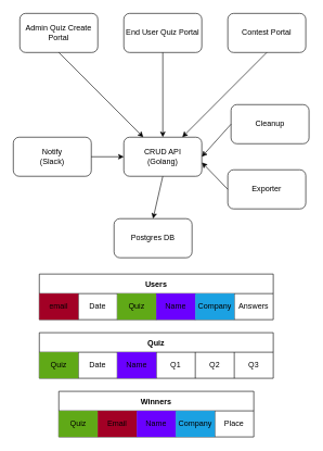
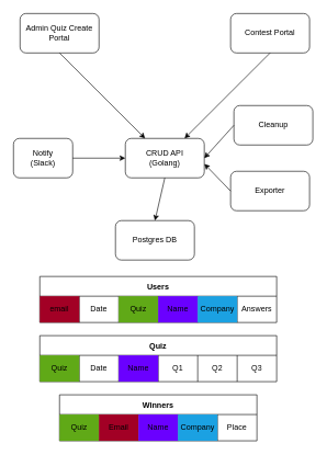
  <mxCell id="0" />
  <mxCell id="1" parent="0" />
- <mxCell id="2" style="edgeStyle=none;html=1;exitX=0.5;exitY=1;exitDx=0;exitDy=0;entryX=0.5;entryY=0;entryDx=0;entryDy=0;strokeColor=#000000;fontColor=#000000;" parent="1" source="3" target="6" edge="1"><mxGeometry relative="1" as="geometry" /></mxCell>
- <mxCell id="3" value="End User Quiz Portal" style="rounded=1;whiteSpace=wrap;html=1;fontColor=#000000;fillColor=none;strokeColor=#000000;" parent="1" vertex="1"><mxGeometry x="190" y="20" width="120" height="60" as="geometry" /></mxCell>
  <mxCell id="4" value="Postgres DB" style="rounded=1;whiteSpace=wrap;html=1;fontColor=#000000;fillColor=none;strokeColor=#000000;" parent="1" vertex="1"><mxGeometry x="175" y="335" width="120" height="60" as="geometry" /></mxCell>
  <mxCell id="5" style="edgeStyle=none;html=1;exitX=0.5;exitY=1;exitDx=0;exitDy=0;entryX=0.5;entryY=0;entryDx=0;entryDy=0;fontColor=#000000;strokeColor=#000000;" parent="1" source="6" target="4" edge="1"><mxGeometry relative="1" as="geometry" /></mxCell>
  <mxCell id="6" value="CRUD API&lt;br&gt;(Golang)" style="rounded=1;whiteSpace=wrap;html=1;fontColor=#000000;fillColor=none;strokeColor=#000000;" parent="1" vertex="1"><mxGeometry x="190" y="210" width="120" height="60" as="geometry" /></mxCell>
  <mxCell id="7" style="edgeStyle=none;html=1;exitX=0.5;exitY=1;exitDx=0;exitDy=0;strokeColor=#000000;fontColor=#000000;" parent="1" source="8" target="6" edge="1"><mxGeometry relative="1" as="geometry" /></mxCell>
  <mxCell id="8" value="Admin Quiz Create Portal" style="rounded=1;whiteSpace=wrap;html=1;fontColor=#000000;fillColor=none;strokeColor=#000000;" parent="1" vertex="1"><mxGeometry x="30" y="20" width="120" height="60" as="geometry" /></mxCell>
  <mxCell id="9" style="edgeStyle=none;html=1;exitX=0.5;exitY=1;exitDx=0;exitDy=0;entryX=0.75;entryY=0;entryDx=0;entryDy=0;strokeColor=#000000;fontColor=#000000;" parent="1" source="10" target="6" edge="1"><mxGeometry relative="1" as="geometry" /></mxCell>
  <mxCell id="10" value="Contest Portal" style="rounded=1;whiteSpace=wrap;html=1;fontColor=#000000;fillColor=none;strokeColor=#000000;" parent="1" vertex="1"><mxGeometry x="350" y="20" width="120" height="60" as="geometry" /></mxCell>
  <mxCell id="11" value="Users" style="shape=table;startSize=30;container=1;collapsible=0;childLayout=tableLayout;fontStyle=1;align=center;strokeColor=#000000;fontColor=#000000;fillColor=none;" parent="1" vertex="1"><mxGeometry x="60" y="420" width="360" height="70" as="geometry" /></mxCell>
  <mxCell id="12" value="" style="shape=tableRow;horizontal=0;startSize=0;swimlaneHead=0;swimlaneBody=0;top=0;left=0;bottom=0;right=0;collapsible=0;dropTarget=0;fillColor=none;points=[[0,0.5],[1,0.5]];portConstraint=eastwest;fontColor=#000000;" parent="11" vertex="1"><mxGeometry y="30" width="360" height="40" as="geometry" /></mxCell>
  <mxCell id="13" value="email" style="shape=partialRectangle;html=1;whiteSpace=wrap;connectable=0;fillColor=#a20025;top=0;left=0;bottom=0;right=0;overflow=hidden;fontColor=#000000;strokeColor=#6F0000;" parent="12" vertex="1"><mxGeometry width="60" height="40" as="geometry"><mxRectangle width="60" height="40" as="alternateBounds" /></mxGeometry></mxCell>
  <mxCell id="14" value="Date" style="shape=partialRectangle;html=1;whiteSpace=wrap;connectable=0;fillColor=none;top=0;left=0;bottom=0;right=0;overflow=hidden;fontColor=#000000;" parent="12" vertex="1"><mxGeometry x="60" width="60" height="40" as="geometry"><mxRectangle width="60" height="40" as="alternateBounds" /></mxGeometry></mxCell>
  <mxCell id="15" value="Quiz" style="shape=partialRectangle;html=1;whiteSpace=wrap;connectable=0;fillColor=#60a917;top=0;left=0;bottom=0;right=0;overflow=hidden;fontColor=#000000;strokeColor=#2D7600;" parent="12" vertex="1"><mxGeometry x="120" width="60" height="40" as="geometry"><mxRectangle width="60" height="40" as="alternateBounds" /></mxGeometry></mxCell>
  <mxCell id="16" value="Name" style="shape=partialRectangle;html=1;whiteSpace=wrap;connectable=0;fillColor=#6a00ff;top=0;left=0;bottom=0;right=0;overflow=hidden;fontColor=#000000;strokeColor=#3700CC;" parent="12" vertex="1"><mxGeometry x="180" width="60" height="40" as="geometry"><mxRectangle width="60" height="40" as="alternateBounds" /></mxGeometry></mxCell>
  <mxCell id="17" value="Company" style="shape=partialRectangle;html=1;whiteSpace=wrap;connectable=0;fillColor=#1ba1e2;top=0;left=0;bottom=0;right=0;overflow=hidden;fontColor=#000000;strokeColor=#006EAF;" parent="12" vertex="1"><mxGeometry x="240" width="60" height="40" as="geometry"><mxRectangle width="60" height="40" as="alternateBounds" /></mxGeometry></mxCell>
  <mxCell id="18" value="Answers" style="shape=partialRectangle;html=1;whiteSpace=wrap;connectable=0;fillColor=none;top=0;left=0;bottom=0;right=0;overflow=hidden;fontColor=#000000;" parent="12" vertex="1"><mxGeometry x="300" width="60" height="40" as="geometry"><mxRectangle width="60" height="40" as="alternateBounds" /></mxGeometry></mxCell>
  <mxCell id="19" value="Quiz" style="shape=table;startSize=30;container=1;collapsible=0;childLayout=tableLayout;fontStyle=1;align=center;strokeColor=#000000;fontColor=#000000;fillColor=none;" parent="1" vertex="1"><mxGeometry x="60" y="510" width="360" height="70" as="geometry" /></mxCell>
  <mxCell id="20" value="" style="shape=tableRow;horizontal=0;startSize=0;swimlaneHead=0;swimlaneBody=0;top=0;left=0;bottom=0;right=0;collapsible=0;dropTarget=0;fillColor=none;points=[[0,0.5],[1,0.5]];portConstraint=eastwest;fontColor=#000000;" parent="19" vertex="1"><mxGeometry y="30" width="360" height="40" as="geometry" /></mxCell>
  <mxCell id="21" value="Quiz" style="shape=partialRectangle;html=1;whiteSpace=wrap;connectable=0;fillColor=#60a917;top=0;left=0;bottom=0;right=0;overflow=hidden;fontColor=#000000;strokeColor=#2D7600;" parent="20" vertex="1"><mxGeometry width="60" height="40" as="geometry"><mxRectangle width="60" height="40" as="alternateBounds" /></mxGeometry></mxCell>
  <mxCell id="22" value="Date" style="shape=partialRectangle;html=1;whiteSpace=wrap;connectable=0;fillColor=none;top=0;left=0;bottom=0;right=0;overflow=hidden;fontColor=#000000;" parent="20" vertex="1"><mxGeometry x="60" width="60" height="40" as="geometry"><mxRectangle width="60" height="40" as="alternateBounds" /></mxGeometry></mxCell>
  <mxCell id="23" value="Name" style="shape=partialRectangle;html=1;whiteSpace=wrap;connectable=0;fillColor=#6a00ff;top=0;left=0;bottom=0;right=0;overflow=hidden;fontColor=#000000;strokeColor=#3700CC;" parent="20" vertex="1"><mxGeometry x="120" width="60" height="40" as="geometry"><mxRectangle width="60" height="40" as="alternateBounds" /></mxGeometry></mxCell>
  <mxCell id="24" value="Q1" style="shape=partialRectangle;html=1;whiteSpace=wrap;connectable=0;fillColor=none;top=0;left=0;bottom=0;right=0;overflow=hidden;fontColor=#000000;" parent="20" vertex="1"><mxGeometry x="180" width="60" height="40" as="geometry"><mxRectangle width="60" height="40" as="alternateBounds" /></mxGeometry></mxCell>
  <mxCell id="25" value="Q2" style="shape=partialRectangle;html=1;whiteSpace=wrap;connectable=0;fillColor=none;top=0;left=0;bottom=0;right=0;overflow=hidden;fontColor=#000000;" parent="20" vertex="1"><mxGeometry x="240" width="60" height="40" as="geometry"><mxRectangle width="60" height="40" as="alternateBounds" /></mxGeometry></mxCell>
  <mxCell id="26" value="Q3" style="shape=partialRectangle;html=1;whiteSpace=wrap;connectable=0;fillColor=none;top=0;left=0;bottom=0;right=0;overflow=hidden;fontColor=#000000;" parent="20" vertex="1"><mxGeometry x="300" width="60" height="40" as="geometry"><mxRectangle width="60" height="40" as="alternateBounds" /></mxGeometry></mxCell>
  <mxCell id="27" value="Winners" style="shape=table;startSize=30;container=1;collapsible=0;childLayout=tableLayout;fontStyle=1;align=center;strokeColor=#000000;fontColor=#000000;fillColor=none;" parent="1" vertex="1"><mxGeometry x="90" y="600" width="300" height="70" as="geometry" /></mxCell>
  <mxCell id="28" value="" style="shape=tableRow;horizontal=0;startSize=0;swimlaneHead=0;swimlaneBody=0;top=0;left=0;bottom=0;right=0;collapsible=0;dropTarget=0;fillColor=none;points=[[0,0.5],[1,0.5]];portConstraint=eastwest;fontColor=#000000;" parent="27" vertex="1"><mxGeometry y="30" width="300" height="40" as="geometry" /></mxCell>
  <mxCell id="29" value="Quiz" style="shape=partialRectangle;html=1;whiteSpace=wrap;connectable=0;fillColor=#60a917;top=0;left=0;bottom=0;right=0;overflow=hidden;fontColor=#000000;strokeColor=#2D7600;" parent="28" vertex="1"><mxGeometry width="60" height="40" as="geometry"><mxRectangle width="60" height="40" as="alternateBounds" /></mxGeometry></mxCell>
  <mxCell id="30" value="Email" style="shape=partialRectangle;html=1;whiteSpace=wrap;connectable=0;fillColor=#a20025;top=0;left=0;bottom=0;right=0;overflow=hidden;fontColor=#000000;strokeColor=#6F0000;" parent="28" vertex="1"><mxGeometry x="60" width="60" height="40" as="geometry"><mxRectangle width="60" height="40" as="alternateBounds" /></mxGeometry></mxCell>
  <mxCell id="31" value="Name" style="shape=partialRectangle;html=1;whiteSpace=wrap;connectable=0;fillColor=#6a00ff;top=0;left=0;bottom=0;right=0;overflow=hidden;fontColor=#000000;strokeColor=#3700CC;" parent="28" vertex="1"><mxGeometry x="120" width="60" height="40" as="geometry"><mxRectangle width="60" height="40" as="alternateBounds" /></mxGeometry></mxCell>
  <mxCell id="32" value="Company" style="shape=partialRectangle;html=1;whiteSpace=wrap;connectable=0;fillColor=#1ba1e2;top=0;left=0;bottom=0;right=0;overflow=hidden;fontColor=#000000;strokeColor=#006EAF;" parent="28" vertex="1"><mxGeometry x="180" width="60" height="40" as="geometry"><mxRectangle width="60" height="40" as="alternateBounds" /></mxGeometry></mxCell>
  <mxCell id="33" value="Place" style="shape=partialRectangle;html=1;whiteSpace=wrap;connectable=0;fillColor=none;top=0;left=0;bottom=0;right=0;overflow=hidden;fontColor=#000000;" parent="28" vertex="1"><mxGeometry x="240" width="60" height="40" as="geometry"><mxRectangle width="60" height="40" as="alternateBounds" /></mxGeometry></mxCell>
  <mxCell id="34" style="edgeStyle=none;html=1;exitX=0;exitY=0.5;exitDx=0;exitDy=0;entryX=1;entryY=0.5;entryDx=0;entryDy=0;fontColor=#000000;strokeColor=#000000;" parent="1" source="35" target="6" edge="1"><mxGeometry relative="1" as="geometry" /></mxCell>
  <mxCell id="35" value="Cleanup" style="rounded=1;whiteSpace=wrap;html=1;fontColor=#000000;fillColor=none;strokeColor=#000000;" parent="1" vertex="1"><mxGeometry x="355" y="160" width="120" height="60" as="geometry" /></mxCell>
  <mxCell id="36" style="edgeStyle=none;html=1;exitX=0;exitY=0.5;exitDx=0;exitDy=0;entryX=1.001;entryY=0.646;entryDx=0;entryDy=0;entryPerimeter=0;fontColor=#000000;strokeColor=#000000;" parent="1" source="37" target="6" edge="1"><mxGeometry relative="1" as="geometry" /></mxCell>
  <mxCell id="37" value="Exporter" style="rounded=1;whiteSpace=wrap;html=1;fontColor=#000000;fillColor=none;strokeColor=#000000;" parent="1" vertex="1"><mxGeometry x="350" y="260" width="120" height="60" as="geometry" /></mxCell>
  <mxCell id="38" style="edgeStyle=none;html=1;exitX=1;exitY=0.5;exitDx=0;exitDy=0;entryX=0;entryY=0.5;entryDx=0;entryDy=0;fontColor=#000000;strokeColor=#000000;" parent="1" source="39" target="6" edge="1"><mxGeometry relative="1" as="geometry" /></mxCell>
- <mxCell id="39" value="Notify&lt;br&gt;(Slack)" style="rounded=1;whiteSpace=wrap;html=1;fontColor=#000000;fillColor=none;strokeColor=#000000;" parent="1" vertex="1"><mxGeometry x="20" y="210" width="120" height="60" as="geometry" /></mxCell>
+ <mxCell id="39" value="Notify&lt;br&gt;(Slack)" style="rounded=1;whiteSpace=wrap;html=1;fontColor=#000000;fillColor=none;strokeColor=#000000;" parent="1" vertex="1"><mxGeometry x="20" y="210" width="90" height="60" as="geometry" /></mxCell>
